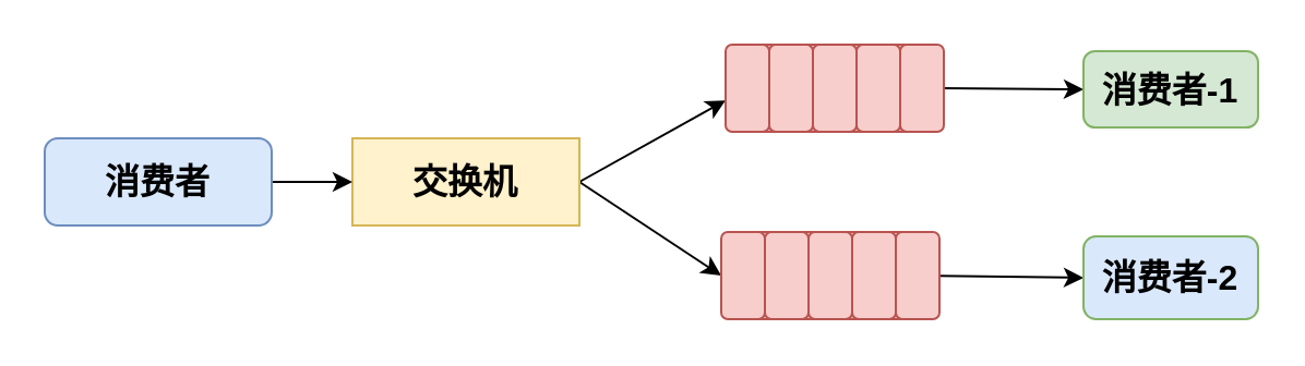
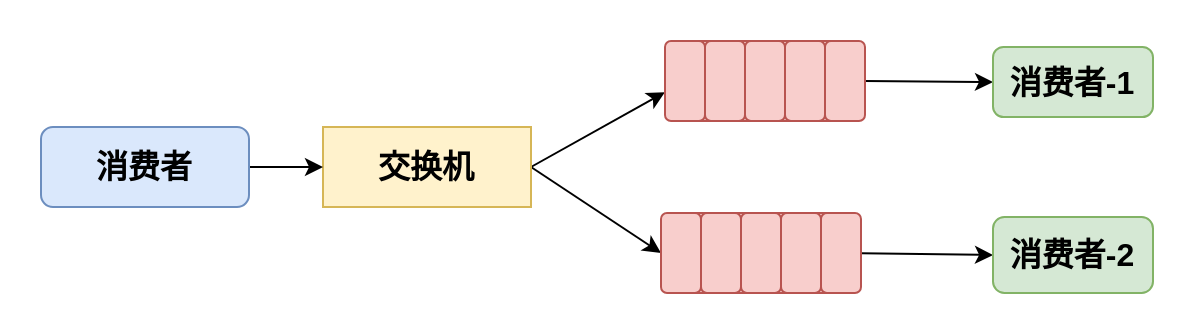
  <mxCell id="0" />
  <mxCell id="1" parent="0" />
  <mxCell id="2" value="" style="whiteSpace=wrap;html=1;rounded=1;fontSize=16;fontStyle=1;strokeColor=#b85450;fillColor=#f8cecc;" parent="1" vertex="1"><mxGeometry x="332" y="20" width="100" height="40" as="geometry" /></mxCell>
  <mxCell id="3" value="" style="rounded=0;orthogonalLoop=1;jettySize=auto;html=1;fontSize=16;exitX=1;exitY=0.5;exitDx=0;exitDy=0;" parent="1" source="5" target="6" edge="1"><mxGeometry relative="1" as="geometry"><mxPoint x="330" y="83" as="targetPoint" /></mxGeometry></mxCell>
  <mxCell id="4" style="edgeStyle=none;rounded=0;orthogonalLoop=1;jettySize=auto;html=1;exitX=1;exitY=0.5;exitDx=0;exitDy=0;entryX=0;entryY=0.5;entryDx=0;entryDy=0;" edge="1" parent="1" source="5" target="18"><mxGeometry relative="1" as="geometry" /></mxCell>
  <mxCell id="5" value="交换机" style="whiteSpace=wrap;html=1;fontSize=16;fillColor=#fff2cc;strokeColor=#d6b656;fontStyle=1;rounded=0;" parent="1" vertex="1"><mxGeometry x="161" y="63" width="104" height="40" as="geometry" /></mxCell>
  <mxCell id="6" value="" style="whiteSpace=wrap;html=1;rounded=1;fontSize=16;fontStyle=1;strokeColor=#b85450;fillColor=#f8cecc;" parent="1" vertex="1"><mxGeometry x="332" y="20" width="20" height="40" as="geometry" /></mxCell>
  <mxCell id="7" value="" style="whiteSpace=wrap;html=1;rounded=1;fontSize=16;fontStyle=1;strokeColor=#b85450;fillColor=#f8cecc;" parent="1" vertex="1"><mxGeometry x="352" y="20" width="20" height="40" as="geometry" /></mxCell>
  <mxCell id="8" value="" style="whiteSpace=wrap;html=1;rounded=1;fontSize=16;fontStyle=1;strokeColor=#b85450;fillColor=#f8cecc;" parent="1" vertex="1"><mxGeometry x="372" y="20" width="20" height="40" as="geometry" /></mxCell>
  <mxCell id="9" value="" style="whiteSpace=wrap;html=1;rounded=1;fontSize=16;fontStyle=1;strokeColor=#b85450;fillColor=#f8cecc;" parent="1" vertex="1"><mxGeometry x="392" y="20" width="20" height="40" as="geometry" /></mxCell>
  <mxCell id="10" value="" style="rounded=0;orthogonalLoop=1;jettySize=auto;html=1;fontSize=16;entryX=0;entryY=0.5;entryDx=0;entryDy=0;exitX=1;exitY=0.5;exitDx=0;exitDy=0;" parent="1" source="12" target="13" edge="1"><mxGeometry relative="1" as="geometry" /></mxCell>
  <mxCell id="11" style="edgeStyle=none;rounded=0;orthogonalLoop=1;jettySize=auto;html=1;entryX=0;entryY=0.5;entryDx=0;entryDy=0;fontSize=16;" parent="1" source="22" target="14" edge="1"><mxGeometry relative="1" as="geometry"><mxPoint x="422" y="205" as="sourcePoint" /></mxGeometry></mxCell>
  <mxCell id="12" value="" style="whiteSpace=wrap;html=1;rounded=1;fontSize=16;fontStyle=1;strokeColor=#b85450;fillColor=#f8cecc;" parent="1" vertex="1"><mxGeometry x="412" y="20" width="20" height="40" as="geometry" /></mxCell>
  <mxCell id="13" value="消费者-1" style="whiteSpace=wrap;html=1;rounded=1;fontSize=16;fontStyle=1;strokeColor=#82b366;fillColor=#d5e8d4;" parent="1" vertex="1"><mxGeometry x="496" y="23" width="80" height="35" as="geometry" /></mxCell>
- <mxCell id="14" value="消费者-2" style="whiteSpace=wrap;html=1;rounded=1;fontSize=16;fontStyle=1;strokeColor=#82b366;fillColor=#dae8fc;" parent="1" vertex="1"><mxGeometry x="496" y="108" width="80" height="38" as="geometry" /></mxCell>
+ <mxCell id="14" value="消费者-2" style="whiteSpace=wrap;html=1;rounded=1;fontSize=16;fontStyle=1;strokeColor=#82b366;fillColor=#d5e8d4;" parent="1" vertex="1"><mxGeometry x="496" y="108" width="80" height="38" as="geometry" /></mxCell>
  <mxCell id="15" value="" style="edgeStyle=orthogonalEdgeStyle;rounded=0;orthogonalLoop=1;jettySize=auto;html=1;" edge="1" parent="1" source="16" target="5"><mxGeometry relative="1" as="geometry" /></mxCell>
  <mxCell id="16" value="消费者" style="rounded=1;whiteSpace=wrap;html=1;fontSize=16;fillColor=#dae8fc;strokeColor=#6c8ebf;fontStyle=1" vertex="1" parent="1"><mxGeometry x="20" y="63" width="104" height="40" as="geometry" /></mxCell>
  <mxCell id="17" value="" style="whiteSpace=wrap;html=1;rounded=1;fontSize=16;fontStyle=1;strokeColor=#b85450;fillColor=#f8cecc;" vertex="1" parent="1"><mxGeometry x="330" y="106" width="100" height="40" as="geometry" /></mxCell>
  <mxCell id="18" value="" style="whiteSpace=wrap;html=1;rounded=1;fontSize=16;fontStyle=1;strokeColor=#b85450;fillColor=#f8cecc;" vertex="1" parent="1"><mxGeometry x="330" y="106" width="20" height="40" as="geometry" /></mxCell>
  <mxCell id="19" value="" style="whiteSpace=wrap;html=1;rounded=1;fontSize=16;fontStyle=1;strokeColor=#b85450;fillColor=#f8cecc;" vertex="1" parent="1"><mxGeometry x="350" y="106" width="20" height="40" as="geometry" /></mxCell>
  <mxCell id="20" value="" style="whiteSpace=wrap;html=1;rounded=1;fontSize=16;fontStyle=1;strokeColor=#b85450;fillColor=#f8cecc;" vertex="1" parent="1"><mxGeometry x="370" y="106" width="20" height="40" as="geometry" /></mxCell>
  <mxCell id="21" value="" style="whiteSpace=wrap;html=1;rounded=1;fontSize=16;fontStyle=1;strokeColor=#b85450;fillColor=#f8cecc;" vertex="1" parent="1"><mxGeometry x="390" y="106" width="20" height="40" as="geometry" /></mxCell>
  <mxCell id="22" value="" style="whiteSpace=wrap;html=1;rounded=1;fontSize=16;fontStyle=1;strokeColor=#b85450;fillColor=#f8cecc;" vertex="1" parent="1"><mxGeometry x="410" y="106" width="20" height="40" as="geometry" /></mxCell>
